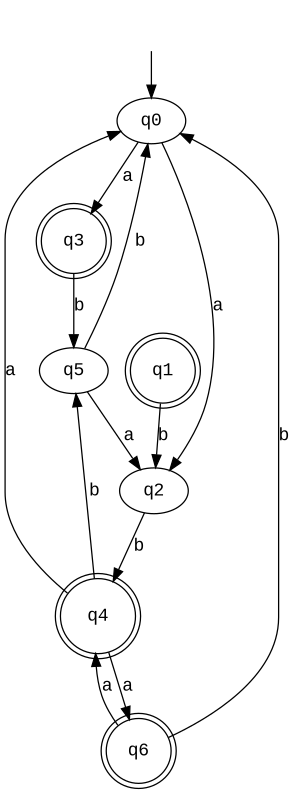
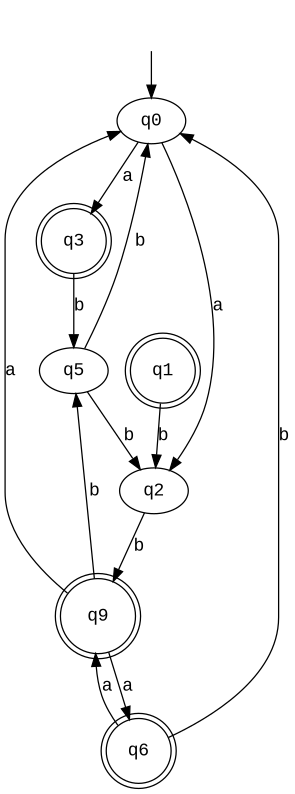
  digraph {
    fontname="Liberation Mono"
    node [fontname="Liberation Mono" shape=doublecircle]
    edge [fontname="Liberation Mono" weight=b]
    "" [shape=none]
    q0 [shape=""]
    q3
    q2 [shape=""]
    q1
    q5 [shape=""]
-   q4
+   q4 [label=q9]
    q6
    "" -> q0 [weight=""]
    q0 -> q3 [label=a]
    q0 -> q2 [label=a weight=a]
    q3 -> q5 [label=b]
    q2 -> q4 [label=b]
    q1 -> q2 [label=b]
    q5 -> q0 [label=b]
-   q5 -> q2 [label=a weight=a]
+   q5 -> q2 [label=b weight=a]
    q4 -> q0 [label=a weight=a]
    q4 -> q5 [label=b]
    q4 -> q6 [label=a weight=a]
    q6 -> q0 [label=b]
    q6 -> q4 [label=a weight=a]
  }
